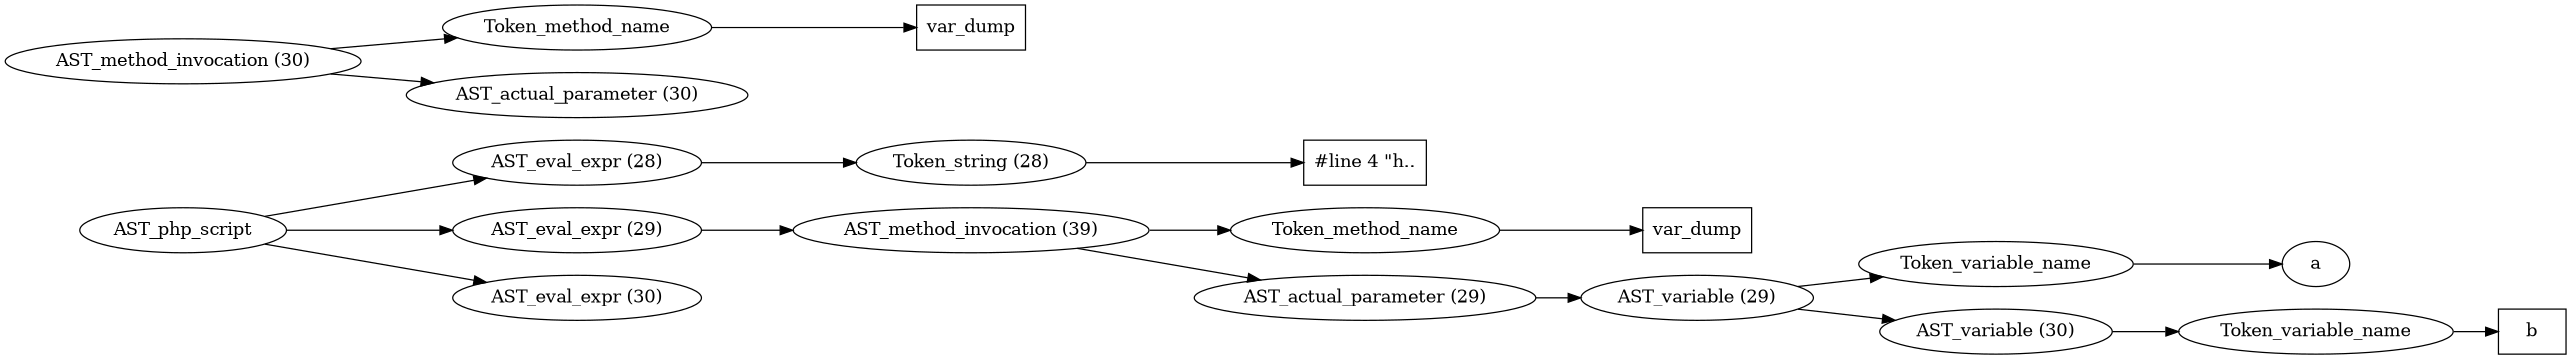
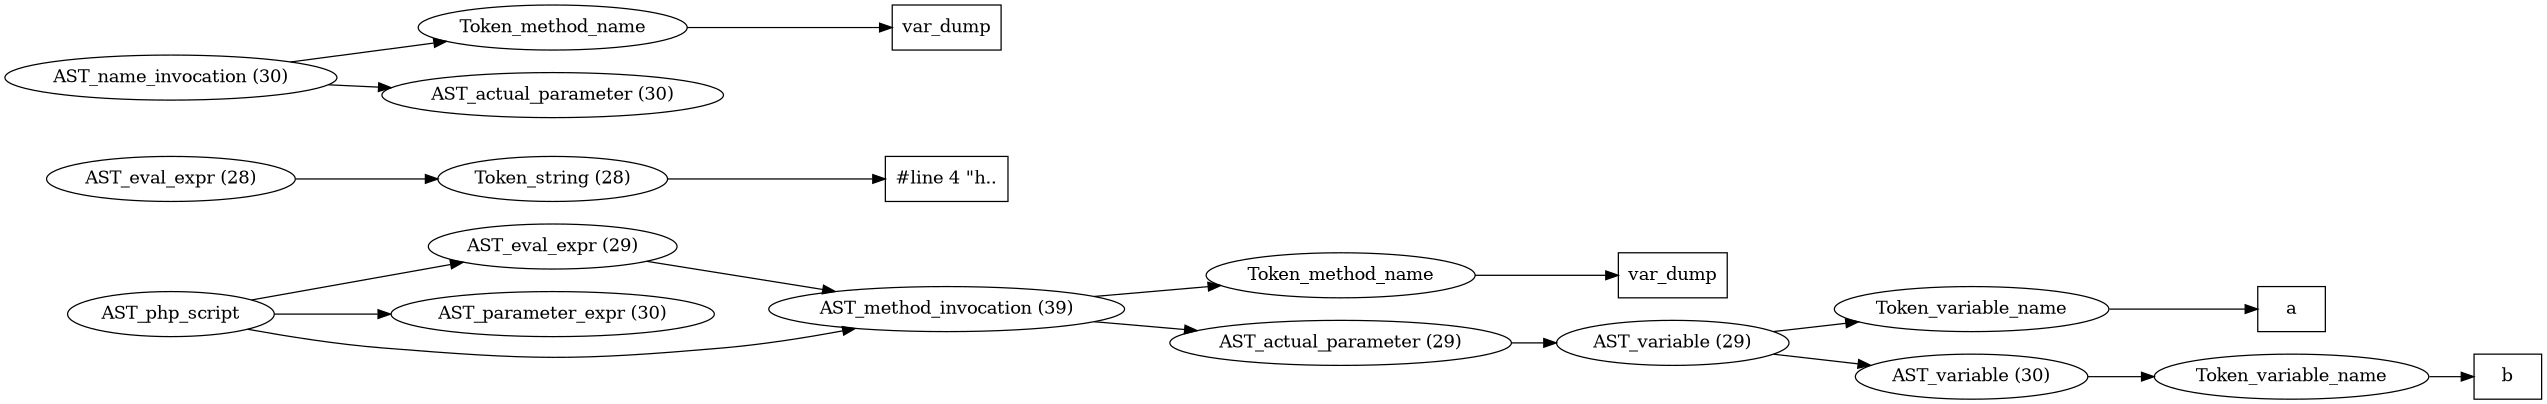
  digraph {
    rankdir=LR
    n1 [label=AST_php_script]
    n2 [label="AST_eval_expr (28)"]
    n3 [label="AST_eval_expr (29)"]
-   n4 [label="AST_eval_expr (30)"]
+   n4 [label="AST_parameter_expr (30)"]
    n5 [label="Token_string (28)"]
    n6 [label="AST_method_invocation (39)"]
    n7 [label="#line 4 \"h.." shape=box]
    n8 [label=Token_method_name]
    n9 [label="AST_actual_parameter (29)"]
    n10 [label=var_dump shape=box]
    n11 [label="AST_variable (29)"]
    n12 [label=Token_variable_name]
    n13 [label="AST_variable (30)"]
-   n14 [label=a shape=ellipse]
-   n15 [label="AST_method_invocation (30)"]
+   n14 [label=a shape=box]
+   n15 [label="AST_name_invocation (30)"]
    n16 [label=Token_method_name]
    n17 [label="AST_actual_parameter (30)"]
    n18 [label=var_dump shape=box]
    n19 [label=Token_variable_name]
    n20 [label=b shape=box]
-   n1 -> n2
+   n1 -> n6
    n1 -> n3
    n1 -> n4
    n2 -> n5
    n3 -> n6
    n5 -> n7
    n6 -> n8
    n6 -> n9
    n8 -> n10
    n9 -> n11
    n11 -> n12
    n11 -> n13
    n12 -> n14
    n13 -> n19
    n15 -> n16
    n15 -> n17
    n16 -> n18
    n19 -> n20
  }
